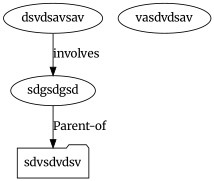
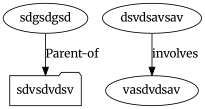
  digraph {
    fontname=Merriweather
    node [fontname=Merriweather shape=ellipse]
    edge [fontname=Merriweather]
    sdvsdvdsv [shape=folder]
    sdgsdgsd
    dsvdsavsav
    vasdvdsav
    subgraph sub_1 {
      sdvsdvdsv
    }
    subgraph sub_2 {
      sdgsdgsd
    }
    subgraph sub_3 {
      dsvdsavsav
    }
    subgraph sub_4 {
      vasdvdsav
    }
    sdgsdgsd -> sdvsdvdsv [label="Parent-of"]
-   dsvdsavsav -> sdgsdgsd [label=involves]
+   dsvdsavsav -> vasdvdsav [label=involves]
  }
